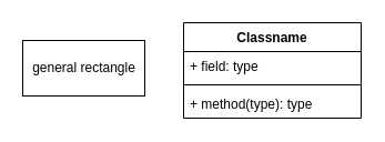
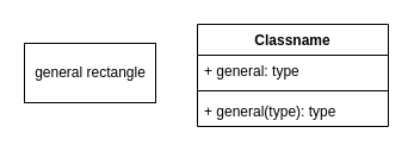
  <mxCell id="0" />
  <mxCell id="1" parent="0" />
  <mxCell id="2" value="general rectangle" style="html=1;" vertex="1" parent="1"><mxGeometry x="20" y="36" width="110" height="50" as="geometry" /></mxCell>
  <mxCell id="3" value="Classname" style="swimlane;fontStyle=1;align=center;verticalAlign=top;childLayout=stackLayout;horizontal=1;startSize=26;horizontalStack=0;resizeParent=1;resizeParentMax=0;resizeLast=0;collapsible=1;marginBottom=0;" vertex="1" parent="1"><mxGeometry x="165" y="20" width="160" height="86" as="geometry" /></mxCell>
- <mxCell id="4" value="+ field: type" style="text;strokeColor=none;fillColor=none;align=left;verticalAlign=top;spacingLeft=4;spacingRight=4;overflow=hidden;rotatable=0;points=[[0,0.5],[1,0.5]];portConstraint=eastwest;" vertex="1" parent="3"><mxGeometry y="26" width="160" height="26" as="geometry" /></mxCell>
+ <mxCell id="4" value="+ general: type" style="text;strokeColor=none;fillColor=none;align=left;verticalAlign=top;spacingLeft=4;spacingRight=4;overflow=hidden;rotatable=0;points=[[0,0.5],[1,0.5]];portConstraint=eastwest;" vertex="1" parent="3"><mxGeometry y="26" width="160" height="26" as="geometry" /></mxCell>
  <mxCell id="5" value="" style="line;strokeWidth=1;fillColor=none;align=left;verticalAlign=middle;spacingTop=-1;spacingLeft=3;spacingRight=3;rotatable=0;labelPosition=right;points=[];portConstraint=eastwest;" vertex="1" parent="3"><mxGeometry y="52" width="160" height="8" as="geometry" /></mxCell>
- <mxCell id="6" value="+ method(type): type" style="text;strokeColor=none;fillColor=none;align=left;verticalAlign=top;spacingLeft=4;spacingRight=4;overflow=hidden;rotatable=0;points=[[0,0.5],[1,0.5]];portConstraint=eastwest;" vertex="1" parent="3"><mxGeometry y="60" width="160" height="26" as="geometry" /></mxCell>
+ <mxCell id="6" value="+ general(type): type" style="text;strokeColor=none;fillColor=none;align=left;verticalAlign=top;spacingLeft=4;spacingRight=4;overflow=hidden;rotatable=0;points=[[0,0.5],[1,0.5]];portConstraint=eastwest;" vertex="1" parent="3"><mxGeometry y="60" width="160" height="26" as="geometry" /></mxCell>
